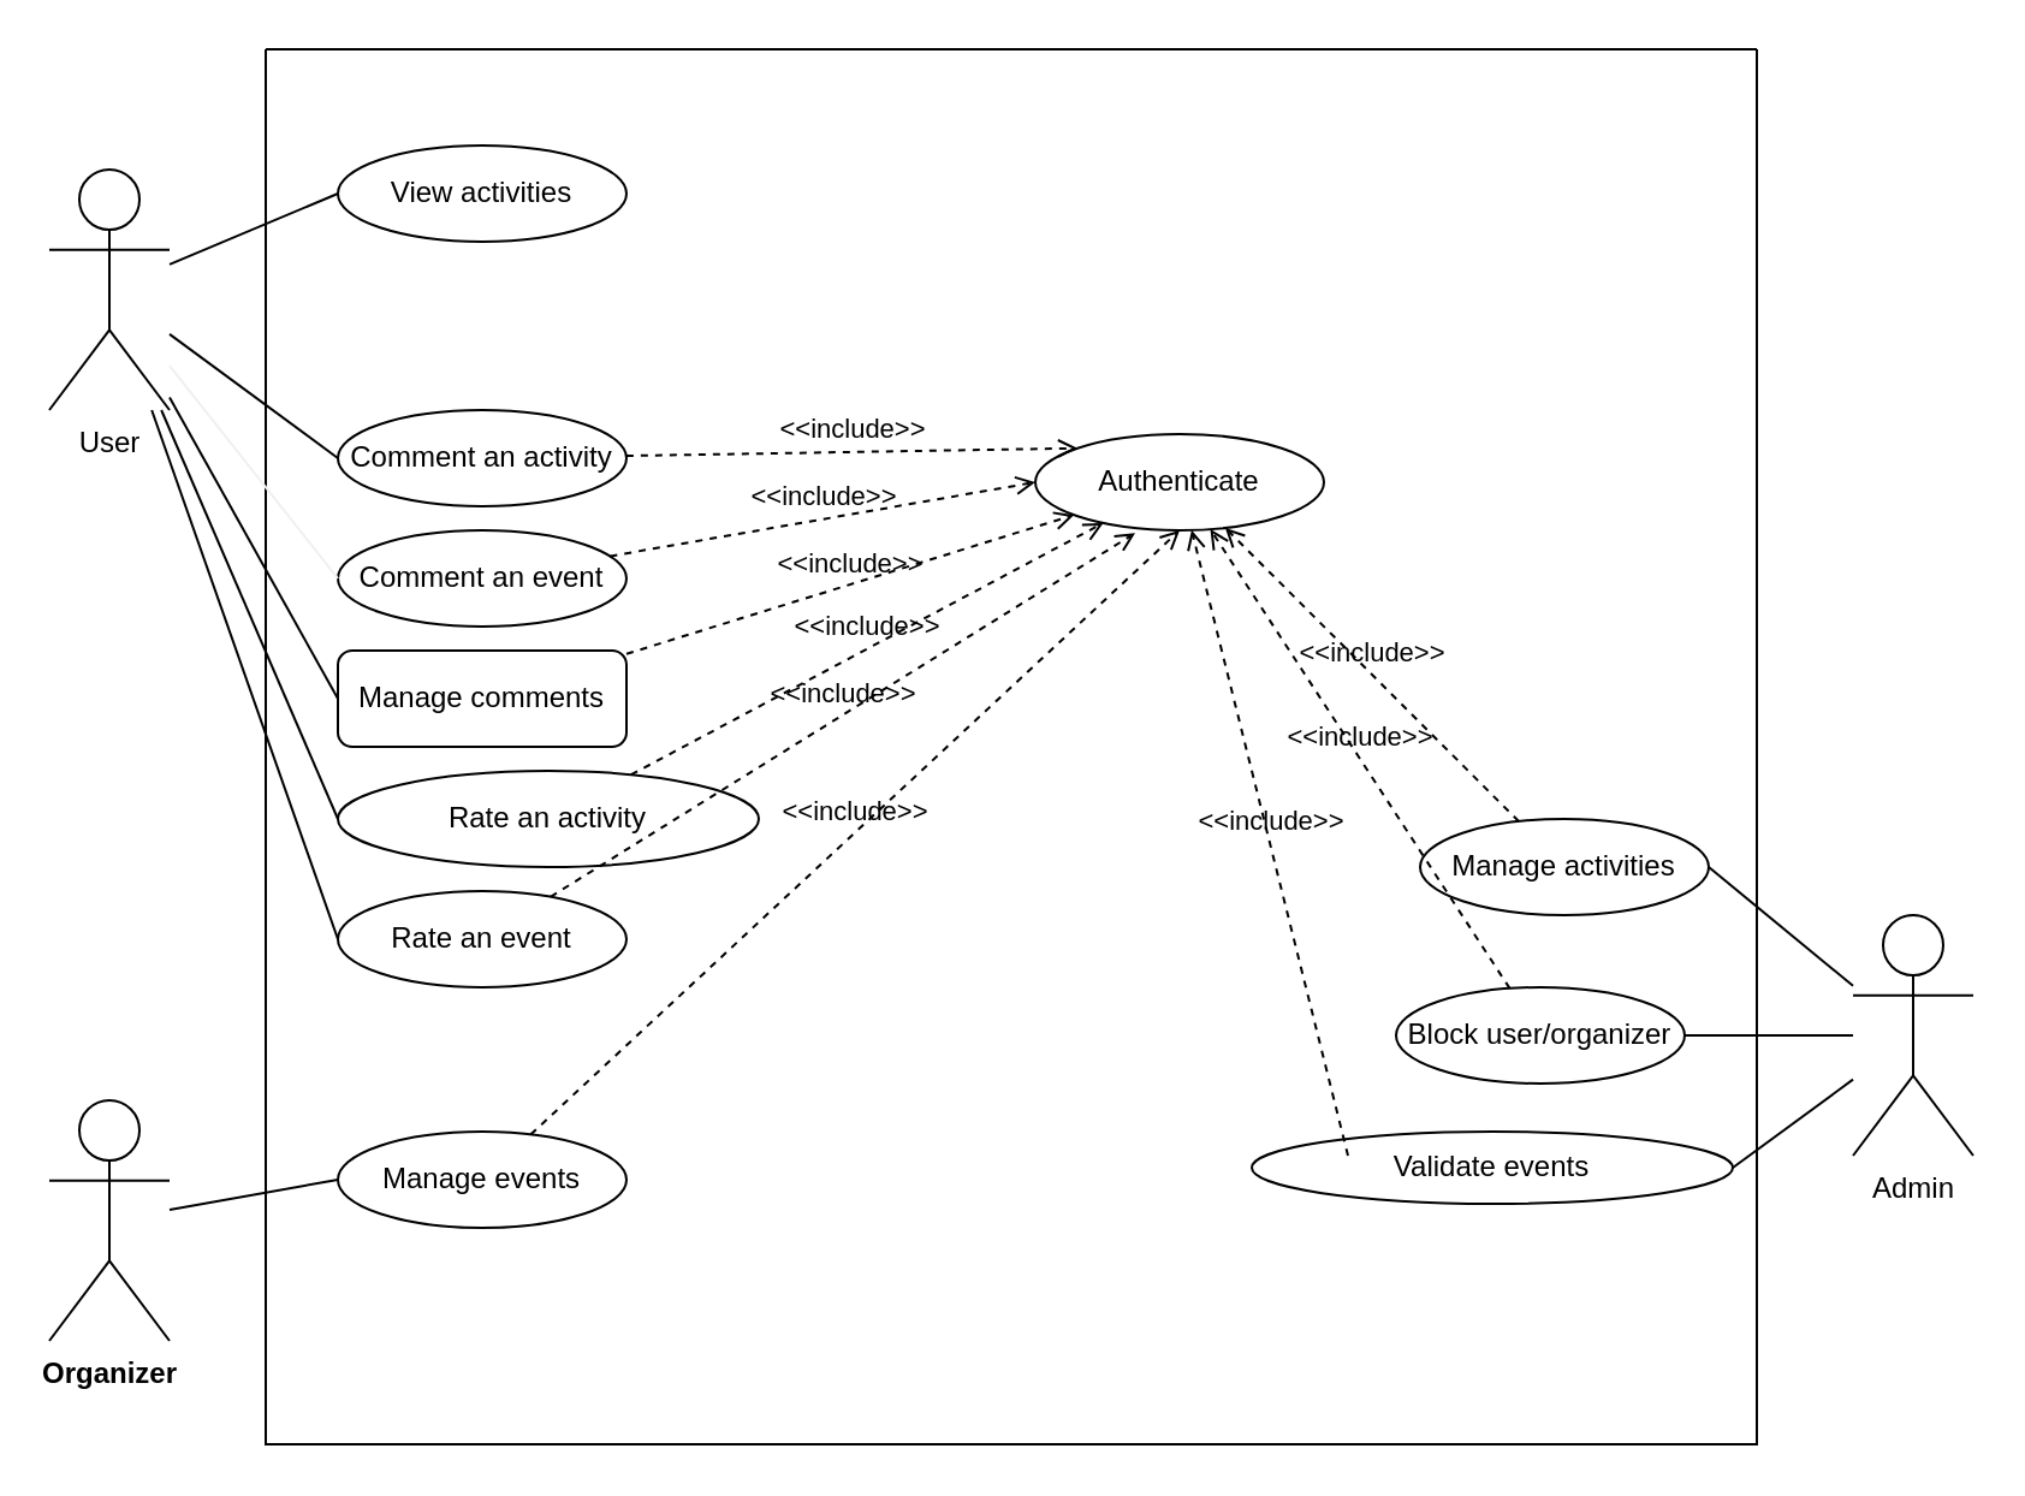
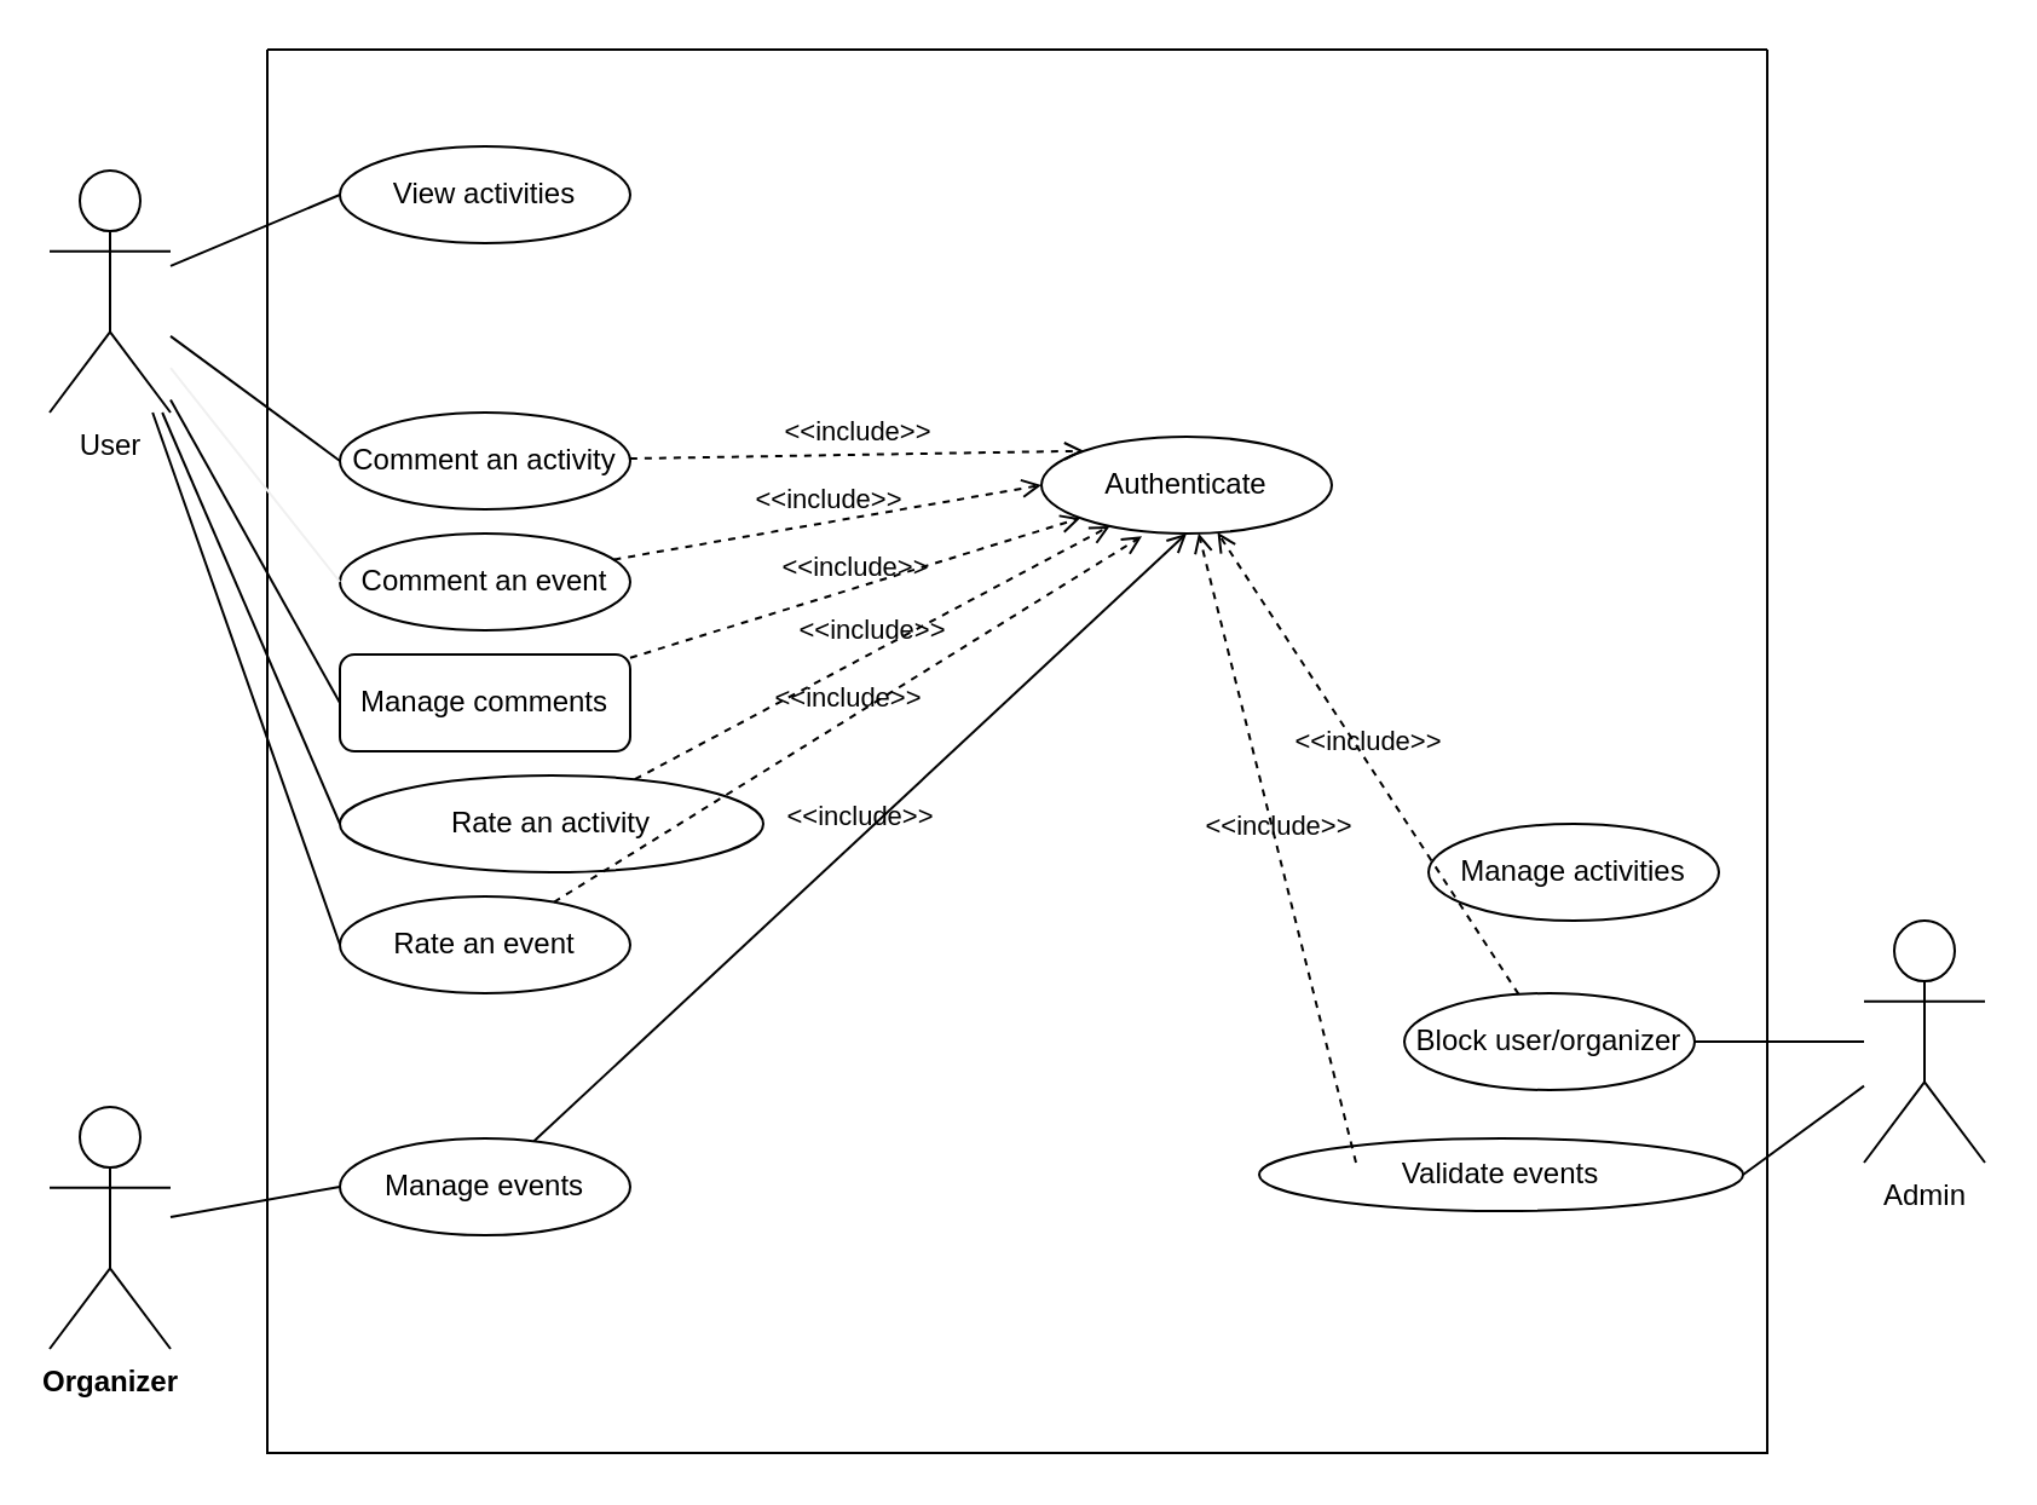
  <mxCell id="0" />
  <mxCell id="1" parent="0" />
  <mxCell id="2" value="" style="swimlane;startSize=0;" vertex="1" parent="1"><mxGeometry x="110" y="20" width="620" height="580" as="geometry" /></mxCell>
  <mxCell id="3" value="View activities" style="ellipse;whiteSpace=wrap;html=1;" vertex="1" parent="2"><mxGeometry x="30" y="40" width="120" height="40" as="geometry" /></mxCell>
  <mxCell id="4" value="Comment an activity&lt;span style=&quot;color: rgba(0 , 0 , 0 , 0) ; font-family: monospace ; font-size: 0px&quot;&gt;%3CmxGraphModel%3E%3Croot%3E%3CmxCell%20id%3D%220%22%2F%3E%3CmxCell%20id%3D%221%22%20parent%3D%220%22%2F%3E%3CmxCell%20id%3D%222%22%20value%3D%22View%20activities%22%20style%3D%22ellipse%3BwhiteSpace%3Dwrap%3Bhtml%3D1%3B%22%20vertex%3D%221%22%20parent%3D%221%22%3E%3CmxGeometry%20x%3D%22160%22%20y%3D%2280%22%20width%3D%22120%22%20height%3D%2250%22%20as%3D%22geometry%22%2F%3E%3C%2FmxCell%3E%3C%2Froot%3E%3C%2FmxGraphModel%3E&lt;/span&gt;" style="ellipse;whiteSpace=wrap;html=1;" vertex="1" parent="2"><mxGeometry x="30" y="150" width="120" height="40" as="geometry" /></mxCell>
  <mxCell id="5" value="Comment an event&lt;span style=&quot;color: rgba(0 , 0 , 0 , 0) ; font-family: monospace ; font-size: 0px&quot;&gt;%3CmxGraphModel%3E%3Croot%3E%3CmxCell%20id%3D%220%22%2F%3E%3CmxCell%20id%3D%221%22%20parent%3D%220%22%2F%3E%3CmxCell%20id%3D%222%22%20value%3D%22View%20activities%22%20style%3D%22ellipse%3BwhiteSpace%3Dwrap%3Bhtml%3D1%3B%22%20vertex%3D%221%22%20parent%3D%221%22%3E%3CmxGeometry%20x%3D%22160%22%20y%3D%2280%22%20width%3D%22120%22%20height%3D%2250%22%20as%3D%22geometry%22%2F%3E%3C%2FmxCell%3E%3C%2Froot%3E%3C%2FmxGraphModel%3E&lt;/span&gt;" style="ellipse;whiteSpace=wrap;html=1;" vertex="1" parent="2"><mxGeometry x="30" y="200" width="120" height="40" as="geometry" /></mxCell>
  <mxCell id="6" value="Manage comments" style="whiteSpace=wrap;html=1;rounded=1;" vertex="1" parent="2"><mxGeometry x="30" y="250" width="120" height="40" as="geometry" /></mxCell>
  <mxCell id="7" value="Rate an event&lt;span style=&quot;color: rgba(0 , 0 , 0 , 0) ; font-family: monospace ; font-size: 0px&quot;&gt;%3CmxGraphModel%3E%3Croot%3E%3CmxCell%20id%3D%220%22%2F%3E%3CmxCell%20id%3D%221%22%20parent%3D%220%22%2F%3E%3CmxCell%20id%3D%222%22%20value%3D%22Rate%20an%20activity%22%20style%3D%22ellipse%3BwhiteSpace%3Dwrap%3Bhtml%3D1%3B%22%20vertex%3D%221%22%20parent%3D%221%22%3E%3CmxGeometry%20x%3D%22160%22%20y%3D%22190%22%20width%3D%22120%22%20height%3D%2240%22%20as%3D%22geometry%22%2F%3E%3C%2FmxCell%3E%3C%2Froot%3E%3C%2FmxGraphModel%3E&lt;/span&gt;" style="ellipse;whiteSpace=wrap;html=1;" vertex="1" parent="2"><mxGeometry x="30" y="350" width="120" height="40" as="geometry" /></mxCell>
  <mxCell id="8" value="Rate an activity" style="ellipse;whiteSpace=wrap;html=1;" vertex="1" parent="2"><mxGeometry x="30" y="300" width="175" height="40" as="geometry" /></mxCell>
  <mxCell id="9" value="Authenticate" style="ellipse;whiteSpace=wrap;html=1;" vertex="1" parent="2"><mxGeometry x="320" y="160" width="120" height="40" as="geometry" /></mxCell>
  <mxCell id="10" value="&amp;lt;&amp;lt;include&amp;gt;&amp;gt;" style="html=1;verticalAlign=bottom;labelBackgroundColor=none;endArrow=open;endFill=0;dashed=1;entryX=0;entryY=0.5;entryDx=0;entryDy=0;" edge="1" parent="2" source="5" target="9"><mxGeometry width="160" relative="1" as="geometry"><mxPoint x="20" y="190" as="sourcePoint" /><mxPoint x="440" y="250" as="targetPoint" /></mxGeometry></mxCell>
  <mxCell id="11" value="&amp;lt;&amp;lt;include&amp;gt;&amp;gt;" style="html=1;verticalAlign=bottom;labelBackgroundColor=none;endArrow=open;endFill=0;dashed=1;entryX=0;entryY=0;entryDx=0;entryDy=0;" edge="1" parent="2" source="4" target="9"><mxGeometry width="160" relative="1" as="geometry"><mxPoint x="20" y="140" as="sourcePoint" /><mxPoint x="440" y="200" as="targetPoint" /></mxGeometry></mxCell>
  <mxCell id="12" value="&amp;lt;&amp;lt;include&amp;gt;&amp;gt;" style="html=1;verticalAlign=bottom;labelBackgroundColor=none;endArrow=open;endFill=0;dashed=1;" edge="1" parent="2" source="6" target="9"><mxGeometry width="160" relative="1" as="geometry"><mxPoint x="20" y="240" as="sourcePoint" /><mxPoint x="440" y="300" as="targetPoint" /></mxGeometry></mxCell>
  <mxCell id="13" value="&amp;lt;&amp;lt;include&amp;gt;&amp;gt;" style="html=1;verticalAlign=bottom;labelBackgroundColor=none;endArrow=open;endFill=0;dashed=1;" edge="1" parent="2" source="8" target="9"><mxGeometry width="160" relative="1" as="geometry"><mxPoint x="20" y="290" as="sourcePoint" /><mxPoint x="440" y="350" as="targetPoint" /></mxGeometry></mxCell>
  <mxCell id="14" value="&amp;lt;&amp;lt;include&amp;gt;&amp;gt;" style="html=1;verticalAlign=bottom;labelBackgroundColor=none;endArrow=open;endFill=0;dashed=1;entryX=0.346;entryY=1.028;entryDx=0;entryDy=0;entryPerimeter=0;" edge="1" parent="2" source="7" target="9"><mxGeometry width="160" relative="1" as="geometry"><mxPoint x="20" y="340" as="sourcePoint" /><mxPoint x="440" y="400" as="targetPoint" /></mxGeometry></mxCell>
  <mxCell id="15" value="Manage events" style="ellipse;whiteSpace=wrap;html=1;" vertex="1" parent="2"><mxGeometry x="30" y="450" width="120" height="40" as="geometry" /></mxCell>
- <mxCell id="16" value="&amp;lt;&amp;lt;include&amp;gt;&amp;gt;" style="html=1;verticalAlign=bottom;labelBackgroundColor=none;endArrow=open;endFill=0;dashed=1;entryX=0.5;entryY=1;entryDx=0;entryDy=0;" edge="1" parent="2" source="15" target="9"><mxGeometry width="160" relative="1" as="geometry"><mxPoint x="20" y="440" as="sourcePoint" /><mxPoint x="440" y="500" as="targetPoint" /></mxGeometry></mxCell>
+ <mxCell id="16" value="&amp;lt;&amp;lt;include&amp;gt;&amp;gt;" style="html=1;verticalAlign=bottom;labelBackgroundColor=none;endArrow=open;endFill=0;dashed=0;entryX=0.5;entryY=1;entryDx=0;entryDy=0;" edge="1" parent="2" source="15" target="9"><mxGeometry width="160" relative="1" as="geometry"><mxPoint x="20" y="440" as="sourcePoint" /><mxPoint x="440" y="500" as="targetPoint" /></mxGeometry></mxCell>
  <mxCell id="17" value="Manage activities" style="ellipse;whiteSpace=wrap;html=1;" vertex="1" parent="2"><mxGeometry x="480" y="320" width="120" height="40" as="geometry" /></mxCell>
  <mxCell id="18" value="Block user/organizer&lt;span style=&quot;color: rgba(0 , 0 , 0 , 0) ; font-family: monospace ; font-size: 0px&quot;&gt;%3CmxGraphModel%3E%3Croot%3E%3CmxCell%20id%3D%220%22%2F%3E%3CmxCell%20id%3D%221%22%20parent%3D%220%22%2F%3E%3CmxCell%20id%3D%222%22%20value%3D%22Manage%20activities%22%20style%3D%22ellipse%3BwhiteSpace%3Dwrap%3Bhtml%3D1%3B%22%20vertex%3D%221%22%20parent%3D%221%22%3E%3CmxGeometry%20x%3D%22460%22%20y%3D%22410%22%20width%3D%22120%22%20height%3D%2240%22%20as%3D%22geometry%22%2F%3E%3C%2FmxCell%3E%3C%2Froot%3E%3C%2FmxGraphModel%3E&lt;/span&gt;" style="ellipse;whiteSpace=wrap;html=1;" vertex="1" parent="2"><mxGeometry x="470" y="390" width="120" height="40" as="geometry" /></mxCell>
  <mxCell id="19" value="Validate events" style="ellipse;whiteSpace=wrap;html=1;" vertex="1" parent="2"><mxGeometry x="410" y="450" width="200" height="30" as="geometry" /></mxCell>
- <mxCell id="20" value="&amp;lt;&amp;lt;include&amp;gt;&amp;gt;" style="html=1;verticalAlign=bottom;labelBackgroundColor=none;endArrow=open;endFill=0;dashed=1;" edge="1" parent="2" source="17" target="9"><mxGeometry width="160" relative="1" as="geometry"><mxPoint x="260" y="190" as="sourcePoint" /><mxPoint x="520" y="250" as="targetPoint" /></mxGeometry></mxCell>
  <mxCell id="21" value="&amp;lt;&amp;lt;include&amp;gt;&amp;gt;" style="html=1;verticalAlign=bottom;labelBackgroundColor=none;endArrow=open;endFill=0;dashed=1;" edge="1" parent="2" source="18" target="9"><mxGeometry width="160" relative="1" as="geometry"><mxPoint x="260" y="240" as="sourcePoint" /><mxPoint x="370" y="200" as="targetPoint" /></mxGeometry></mxCell>
  <mxCell id="22" value="&amp;lt;&amp;lt;include&amp;gt;&amp;gt;" style="html=1;verticalAlign=bottom;labelBackgroundColor=none;endArrow=open;endFill=0;dashed=1;" edge="1" parent="2" target="9"><mxGeometry width="160" relative="1" as="geometry"><mxPoint x="450" y="460" as="sourcePoint" /><mxPoint x="610" y="460" as="targetPoint" /></mxGeometry></mxCell>
  <mxCell id="23" value="User" style="shape=umlActor;verticalLabelPosition=bottom;verticalAlign=top;html=1;outlineConnect=0;" vertex="1" parent="1"><mxGeometry x="20" y="70" width="50" height="100" as="geometry" /></mxCell>
  <mxCell id="24" value="&lt;span style=&quot;font-weight: 700&quot;&gt;Organizer&lt;/span&gt;" style="shape=umlActor;verticalLabelPosition=bottom;verticalAlign=top;html=1;outlineConnect=0;" vertex="1" parent="1"><mxGeometry x="20" y="457" width="50" height="100" as="geometry" /></mxCell>
  <mxCell id="25" value="Admin" style="shape=umlActor;verticalLabelPosition=bottom;verticalAlign=top;html=1;outlineConnect=0;" vertex="1" parent="1"><mxGeometry x="770" y="380" width="50" height="100" as="geometry" /></mxCell>
  <mxCell id="26" value="" style="endArrow=none;html=1;entryX=0;entryY=0.5;entryDx=0;entryDy=0;" edge="1" parent="1" source="23" target="3"><mxGeometry width="50" height="50" relative="1" as="geometry"><mxPoint x="70" y="170" as="sourcePoint" /><mxPoint x="140.711" y="120" as="targetPoint" /></mxGeometry></mxCell>
  <mxCell id="27" value="" style="endArrow=none;html=1;fontFamily=Helvetica;fontSize=11;fontColor=rgb(240, 240, 240);align=center;strokeColor=rgb(240, 240, 240);entryX=0;entryY=0.5;entryDx=0;entryDy=0;" edge="1" parent="1" source="23" target="5"><mxGeometry width="50" height="50" relative="1" as="geometry"><mxPoint x="70" y="170" as="sourcePoint" /><mxPoint x="140.711" y="120" as="targetPoint" /></mxGeometry></mxCell>
  <mxCell id="28" value="" style="endArrow=none;html=1;entryX=0;entryY=0.5;entryDx=0;entryDy=0;" edge="1" parent="1" source="23" target="4"><mxGeometry width="50" height="50" relative="1" as="geometry"><mxPoint x="70" y="170" as="sourcePoint" /><mxPoint x="140.711" y="120" as="targetPoint" /></mxGeometry></mxCell>
  <mxCell id="29" value="" style="endArrow=none;html=1;entryX=0;entryY=0.5;entryDx=0;entryDy=0;" edge="1" parent="1" source="23" target="6"><mxGeometry width="50" height="50" relative="1" as="geometry"><mxPoint x="70" y="170" as="sourcePoint" /><mxPoint x="140.711" y="120" as="targetPoint" /></mxGeometry></mxCell>
  <mxCell id="30" value="" style="endArrow=none;html=1;entryX=0;entryY=0.5;entryDx=0;entryDy=0;" edge="1" parent="1" source="23" target="8"><mxGeometry width="50" height="50" relative="1" as="geometry"><mxPoint x="70" y="170" as="sourcePoint" /><mxPoint x="140.711" y="120" as="targetPoint" /></mxGeometry></mxCell>
  <mxCell id="31" value="" style="endArrow=none;html=1;entryX=0;entryY=0.5;entryDx=0;entryDy=0;" edge="1" parent="1" source="23" target="7"><mxGeometry width="50" height="50" relative="1" as="geometry"><mxPoint x="70" y="170" as="sourcePoint" /><mxPoint x="140.711" y="120" as="targetPoint" /></mxGeometry></mxCell>
  <mxCell id="32" value="" style="endArrow=none;html=1;entryX=0;entryY=0.5;entryDx=0;entryDy=0;" edge="1" parent="1" source="24" target="15"><mxGeometry width="50" height="50" relative="1" as="geometry"><mxPoint x="70" y="557" as="sourcePoint" /><mxPoint x="140.711" y="507" as="targetPoint" /></mxGeometry></mxCell>
- <mxCell id="33" value="" style="endArrow=none;html=1;entryX=1;entryY=0.5;entryDx=0;entryDy=0;" edge="1" parent="1" source="25" target="17"><mxGeometry width="50" height="50" relative="1" as="geometry"><mxPoint x="639.289" y="490" as="sourcePoint" /><mxPoint x="639.289" y="440" as="targetPoint" /></mxGeometry></mxCell>
  <mxCell id="34" value="" style="endArrow=none;html=1;" edge="1" parent="1" source="18" target="25"><mxGeometry width="50" height="50" relative="1" as="geometry"><mxPoint x="430" y="490" as="sourcePoint" /><mxPoint x="760.711" y="500" as="targetPoint" /></mxGeometry></mxCell>
  <mxCell id="35" value="" style="endArrow=none;html=1;entryX=1;entryY=0.5;entryDx=0;entryDy=0;" edge="1" parent="1" source="25" target="19"><mxGeometry width="50" height="50" relative="1" as="geometry"><mxPoint x="639.289" y="490" as="sourcePoint" /><mxPoint x="639.289" y="440" as="targetPoint" /></mxGeometry></mxCell>
